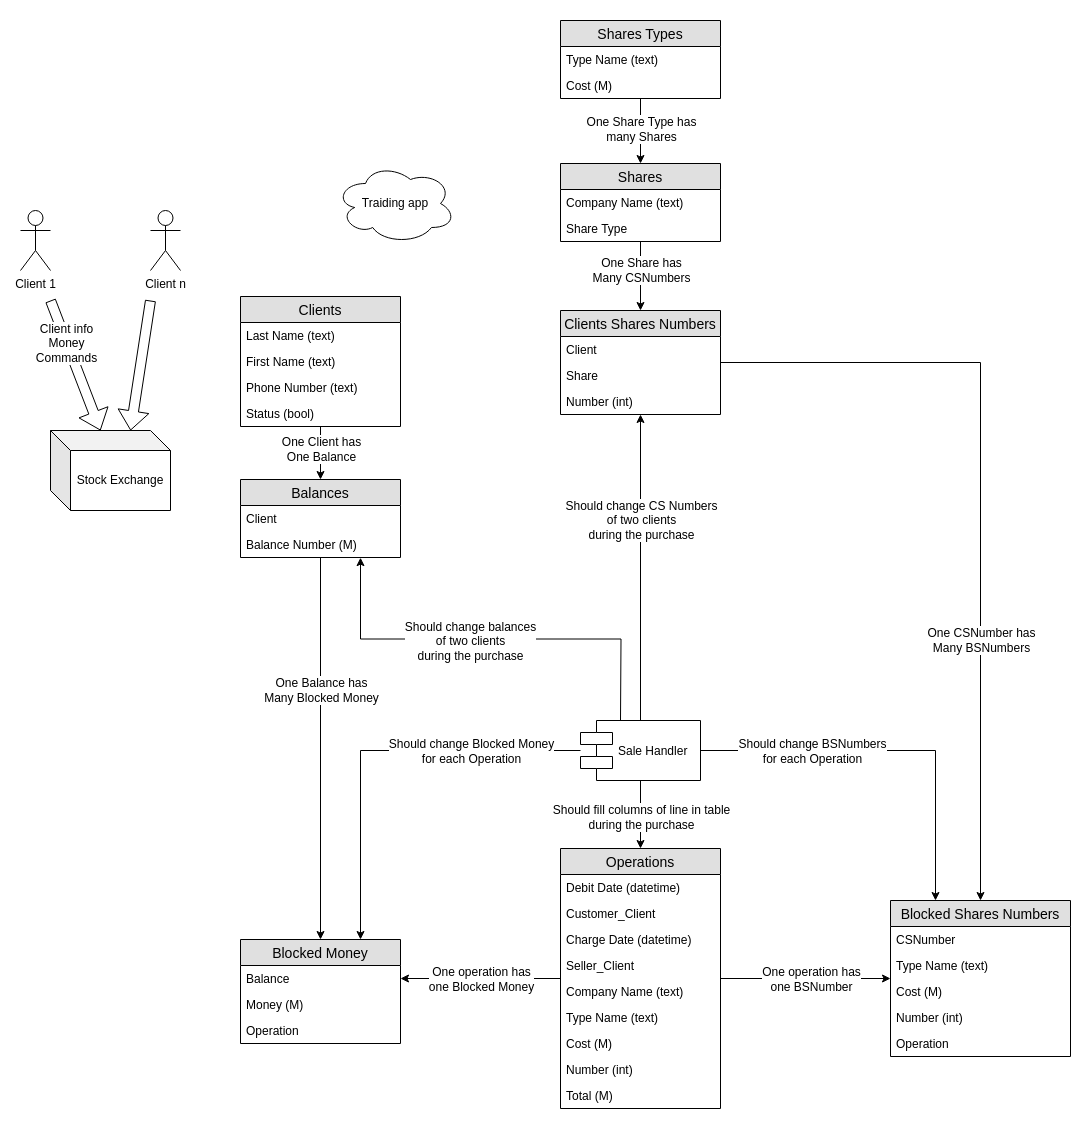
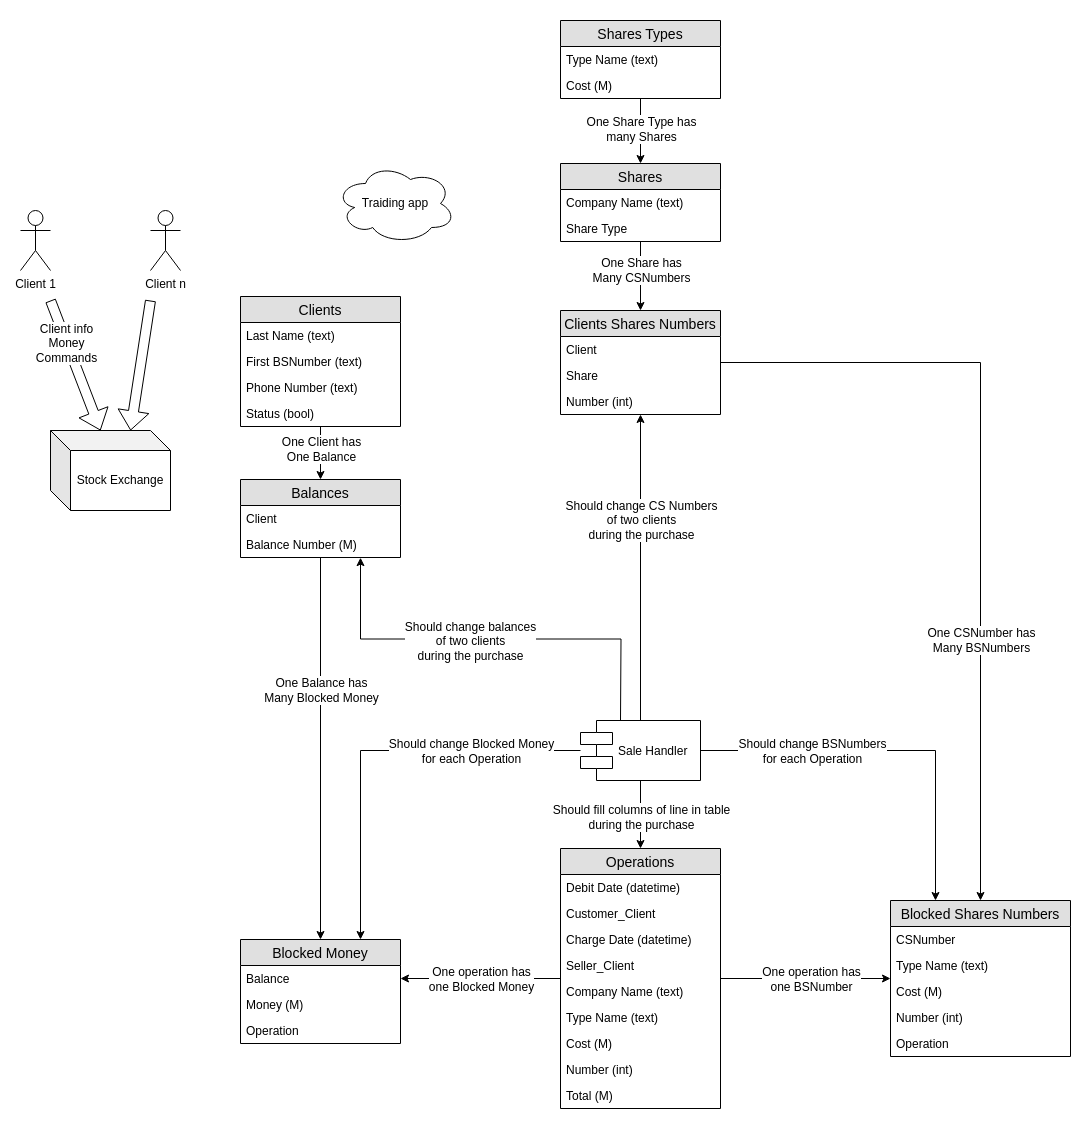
  <mxCell id="0" />
  <mxCell id="1" parent="0" />
  <mxCell id="2" value="Stock Exchange" style="shape=cube;whiteSpace=wrap;html=1;boundedLbl=1;backgroundOutline=1;darkOpacity=0.05;darkOpacity2=0.1;" vertex="1" parent="1"><mxGeometry x="50" y="430" width="120" height="80" as="geometry" /></mxCell>
  <mxCell id="3" value="&lt;div&gt;Client 1&lt;/div&gt;" style="shape=umlActor;verticalLabelPosition=bottom;labelBackgroundColor=#ffffff;verticalAlign=top;html=1;outlineConnect=0;" vertex="1" parent="1"><mxGeometry x="20" y="210" width="30" height="60" as="geometry" /></mxCell>
  <mxCell id="4" value="Client n" style="shape=umlActor;verticalLabelPosition=bottom;labelBackgroundColor=#ffffff;verticalAlign=top;html=1;outlineConnect=0;" vertex="1" parent="1"><mxGeometry x="150" y="210" width="30" height="60" as="geometry" /></mxCell>
  <mxCell id="5" value="" style="shape=flexArrow;endArrow=classic;html=1;entryX=0;entryY=0;entryDx=50;entryDy=0;entryPerimeter=0;" edge="1" parent="1" target="2"><mxGeometry width="50" height="50" relative="1" as="geometry"><mxPoint x="50" y="300" as="sourcePoint" /><mxPoint x="125" y="290" as="targetPoint" /></mxGeometry></mxCell>
  <mxCell id="6" value="&lt;div&gt;Client info&lt;/div&gt;&lt;div&gt;Money&lt;/div&gt;&lt;div&gt;Commands&lt;br&gt;&lt;/div&gt;" style="text;html=1;resizable=0;points=[];align=center;verticalAlign=middle;labelBackgroundColor=#ffffff;" vertex="1" connectable="0" parent="5"><mxGeometry x="-0.36" y="-1" relative="1" as="geometry"><mxPoint as="offset" /></mxGeometry></mxCell>
  <mxCell id="7" value="" style="shape=flexArrow;endArrow=classic;html=1;entryX=0.667;entryY=0;entryDx=0;entryDy=0;entryPerimeter=0;" edge="1" parent="1" target="2"><mxGeometry width="50" height="50" relative="1" as="geometry"><mxPoint x="150" y="300" as="sourcePoint" /><mxPoint x="250" y="340" as="targetPoint" /></mxGeometry></mxCell>
  <mxCell id="8" value="&lt;div&gt;Traiding app&lt;/div&gt;" style="ellipse;shape=cloud;whiteSpace=wrap;html=1;" vertex="1" parent="1"><mxGeometry x="335" y="163" width="120" height="80" as="geometry" /></mxCell>
  <mxCell id="9" style="edgeStyle=orthogonalEdgeStyle;rounded=0;orthogonalLoop=1;jettySize=auto;html=1;entryX=0.5;entryY=0;entryDx=0;entryDy=0;" edge="1" parent="1" source="11" target="18"><mxGeometry relative="1" as="geometry" /></mxCell>
  <mxCell id="10" value="&lt;div&gt;One Client has &lt;br&gt;&lt;/div&gt;&lt;div&gt;One Balance&lt;/div&gt;" style="text;html=1;resizable=0;points=[];align=center;verticalAlign=middle;labelBackgroundColor=#ffffff;" vertex="1" connectable="0" parent="9"><mxGeometry x="-0.256" y="-1" relative="1" as="geometry"><mxPoint x="1" y="2" as="offset" /></mxGeometry></mxCell>
  <mxCell id="11" value="Clients" style="swimlane;fontStyle=0;childLayout=stackLayout;horizontal=1;startSize=26;fillColor=#e0e0e0;horizontalStack=0;resizeParent=1;resizeParentMax=0;resizeLast=0;collapsible=1;marginBottom=0;swimlaneFillColor=#ffffff;align=center;fontSize=14;" vertex="1" parent="1"><mxGeometry x="240" y="296" width="160" height="130" as="geometry" /></mxCell>
  <mxCell id="12" value="Last Name (text)" style="text;strokeColor=none;fillColor=none;spacingLeft=4;spacingRight=4;overflow=hidden;rotatable=0;points=[[0,0.5],[1,0.5]];portConstraint=eastwest;fontSize=12;" vertex="1" parent="11"><mxGeometry y="26" width="160" height="26" as="geometry" /></mxCell>
- <mxCell id="13" value="First Name (text)" style="text;strokeColor=none;fillColor=none;spacingLeft=4;spacingRight=4;overflow=hidden;rotatable=0;points=[[0,0.5],[1,0.5]];portConstraint=eastwest;fontSize=12;" vertex="1" parent="11"><mxGeometry y="52" width="160" height="26" as="geometry" /></mxCell>
+ <mxCell id="13" value="First BSNumber (text)" style="text;strokeColor=none;fillColor=none;spacingLeft=4;spacingRight=4;overflow=hidden;rotatable=0;points=[[0,0.5],[1,0.5]];portConstraint=eastwest;fontSize=12;" vertex="1" parent="11"><mxGeometry y="52" width="160" height="26" as="geometry" /></mxCell>
  <mxCell id="14" value="Phone Number (text)" style="text;strokeColor=none;fillColor=none;spacingLeft=4;spacingRight=4;overflow=hidden;rotatable=0;points=[[0,0.5],[1,0.5]];portConstraint=eastwest;fontSize=12;" vertex="1" parent="11"><mxGeometry y="78" width="160" height="26" as="geometry" /></mxCell>
  <mxCell id="15" value="Status (bool)" style="text;strokeColor=none;fillColor=none;spacingLeft=4;spacingRight=4;overflow=hidden;rotatable=0;points=[[0,0.5],[1,0.5]];portConstraint=eastwest;fontSize=12;" vertex="1" parent="11"><mxGeometry y="104" width="160" height="26" as="geometry" /></mxCell>
  <mxCell id="16" style="edgeStyle=orthogonalEdgeStyle;rounded=0;orthogonalLoop=1;jettySize=auto;html=1;entryX=0.5;entryY=0;entryDx=0;entryDy=0;" edge="1" parent="1" source="18" target="62"><mxGeometry relative="1" as="geometry" /></mxCell>
  <mxCell id="17" value="&lt;div&gt;One Balance has&lt;/div&gt;&lt;div&gt;Many Blocked Money&lt;br&gt;&lt;/div&gt;" style="text;html=1;resizable=0;points=[];align=center;verticalAlign=middle;labelBackgroundColor=#ffffff;" vertex="1" connectable="0" parent="16"><mxGeometry x="-0.244" y="-1" relative="1" as="geometry"><mxPoint x="1" y="-12" as="offset" /></mxGeometry></mxCell>
  <mxCell id="18" value="Balances" style="swimlane;fontStyle=0;childLayout=stackLayout;horizontal=1;startSize=26;fillColor=#e0e0e0;horizontalStack=0;resizeParent=1;resizeParentMax=0;resizeLast=0;collapsible=1;marginBottom=0;swimlaneFillColor=#ffffff;align=center;fontSize=14;" vertex="1" parent="1"><mxGeometry x="240" y="479" width="160" height="78" as="geometry" /></mxCell>
  <mxCell id="19" value="Client" style="text;strokeColor=none;fillColor=none;spacingLeft=4;spacingRight=4;overflow=hidden;rotatable=0;points=[[0,0.5],[1,0.5]];portConstraint=eastwest;fontSize=12;" vertex="1" parent="18"><mxGeometry y="26" width="160" height="26" as="geometry" /></mxCell>
  <mxCell id="20" value="Balance Number (M)" style="text;strokeColor=none;fillColor=none;spacingLeft=4;spacingRight=4;overflow=hidden;rotatable=0;points=[[0,0.5],[1,0.5]];portConstraint=eastwest;fontSize=12;" vertex="1" parent="18"><mxGeometry y="52" width="160" height="26" as="geometry" /></mxCell>
  <mxCell id="21" style="edgeStyle=orthogonalEdgeStyle;rounded=0;orthogonalLoop=1;jettySize=auto;html=1;" edge="1" parent="1" source="23" target="66"><mxGeometry relative="1" as="geometry" /></mxCell>
  <mxCell id="22" value="&lt;div&gt;One CSNumber has&lt;/div&gt;&lt;div&gt;Many BSNumbers&lt;/div&gt;" style="text;html=1;resizable=0;points=[];align=center;verticalAlign=middle;labelBackgroundColor=#ffffff;" vertex="1" connectable="0" parent="21"><mxGeometry x="-0.078" y="1" relative="1" as="geometry"><mxPoint x="-1" y="169.5" as="offset" /></mxGeometry></mxCell>
  <mxCell id="23" value="Clients Shares Numbers" style="swimlane;fontStyle=0;childLayout=stackLayout;horizontal=1;startSize=26;fillColor=#e0e0e0;horizontalStack=0;resizeParent=1;resizeParentMax=0;resizeLast=0;collapsible=1;marginBottom=0;swimlaneFillColor=#ffffff;align=center;fontSize=14;" vertex="1" parent="1"><mxGeometry x="560" y="310" width="160" height="104" as="geometry" /></mxCell>
  <mxCell id="24" value="Client" style="text;strokeColor=none;fillColor=none;spacingLeft=4;spacingRight=4;overflow=hidden;rotatable=0;points=[[0,0.5],[1,0.5]];portConstraint=eastwest;fontSize=12;" vertex="1" parent="23"><mxGeometry y="26" width="160" height="26" as="geometry" /></mxCell>
  <mxCell id="25" value="Share" style="text;strokeColor=none;fillColor=none;spacingLeft=4;spacingRight=4;overflow=hidden;rotatable=0;points=[[0,0.5],[1,0.5]];portConstraint=eastwest;fontSize=12;" vertex="1" parent="23"><mxGeometry y="52" width="160" height="26" as="geometry" /></mxCell>
  <mxCell id="26" value="Number (int)" style="text;strokeColor=none;fillColor=none;spacingLeft=4;spacingRight=4;overflow=hidden;rotatable=0;points=[[0,0.5],[1,0.5]];portConstraint=eastwest;fontSize=12;" vertex="1" parent="23"><mxGeometry y="78" width="160" height="26" as="geometry" /></mxCell>
  <mxCell id="27" style="edgeStyle=orthogonalEdgeStyle;rounded=0;orthogonalLoop=1;jettySize=auto;html=1;" edge="1" parent="1" source="29" target="23"><mxGeometry relative="1" as="geometry" /></mxCell>
  <mxCell id="28" value="&lt;div&gt;One Share has &lt;br&gt;&lt;/div&gt;&lt;div&gt;Many CSNumbers&lt;br&gt;&lt;/div&gt;" style="text;html=1;resizable=0;points=[];align=center;verticalAlign=middle;labelBackgroundColor=#ffffff;" vertex="1" connectable="0" parent="27"><mxGeometry x="0.286" y="-1" relative="1" as="geometry"><mxPoint x="1" y="-16" as="offset" /></mxGeometry></mxCell>
  <mxCell id="29" value="Shares" style="swimlane;fontStyle=0;childLayout=stackLayout;horizontal=1;startSize=26;fillColor=#e0e0e0;horizontalStack=0;resizeParent=1;resizeParentMax=0;resizeLast=0;collapsible=1;marginBottom=0;swimlaneFillColor=#ffffff;align=center;fontSize=14;" vertex="1" parent="1"><mxGeometry x="560" y="163" width="160" height="78" as="geometry" /></mxCell>
  <mxCell id="30" value="Company Name (text)" style="text;strokeColor=none;fillColor=none;spacingLeft=4;spacingRight=4;overflow=hidden;rotatable=0;points=[[0,0.5],[1,0.5]];portConstraint=eastwest;fontSize=12;" vertex="1" parent="29"><mxGeometry y="26" width="160" height="26" as="geometry" /></mxCell>
  <mxCell id="31" value="Share Type" style="text;strokeColor=none;fillColor=none;spacingLeft=4;spacingRight=4;overflow=hidden;rotatable=0;points=[[0,0.5],[1,0.5]];portConstraint=eastwest;fontSize=12;" vertex="1" parent="29"><mxGeometry y="52" width="160" height="26" as="geometry" /></mxCell>
  <mxCell id="32" style="edgeStyle=orthogonalEdgeStyle;rounded=0;orthogonalLoop=1;jettySize=auto;html=1;" edge="1" parent="1" source="34" target="29"><mxGeometry relative="1" as="geometry" /></mxCell>
  <mxCell id="33" value="&lt;div&gt;One Share Type has &lt;br&gt;&lt;/div&gt;&lt;div&gt;many Shares&lt;/div&gt;" style="text;html=1;resizable=0;points=[];align=center;verticalAlign=middle;labelBackgroundColor=#ffffff;" vertex="1" connectable="0" parent="32"><mxGeometry x="0.306" y="-2" relative="1" as="geometry"><mxPoint x="2" y="-11.5" as="offset" /></mxGeometry></mxCell>
  <mxCell id="34" value="Shares Types" style="swimlane;fontStyle=0;childLayout=stackLayout;horizontal=1;startSize=26;fillColor=#e0e0e0;horizontalStack=0;resizeParent=1;resizeParentMax=0;resizeLast=0;collapsible=1;marginBottom=0;swimlaneFillColor=#ffffff;align=center;fontSize=14;" vertex="1" parent="1"><mxGeometry x="560" y="20" width="160" height="78" as="geometry" /></mxCell>
  <mxCell id="35" value="Type Name (text)" style="text;strokeColor=none;fillColor=none;spacingLeft=4;spacingRight=4;overflow=hidden;rotatable=0;points=[[0,0.5],[1,0.5]];portConstraint=eastwest;fontSize=12;" vertex="1" parent="34"><mxGeometry y="26" width="160" height="26" as="geometry" /></mxCell>
  <mxCell id="36" value="Cost (M)" style="text;strokeColor=none;fillColor=none;spacingLeft=4;spacingRight=4;overflow=hidden;rotatable=0;points=[[0,0.5],[1,0.5]];portConstraint=eastwest;fontSize=12;" vertex="1" parent="34"><mxGeometry y="52" width="160" height="26" as="geometry" /></mxCell>
  <mxCell id="37" style="edgeStyle=orthogonalEdgeStyle;rounded=0;orthogonalLoop=1;jettySize=auto;html=1;entryX=0.75;entryY=1.006;entryDx=0;entryDy=0;entryPerimeter=0;" edge="1" parent="1" target="20"><mxGeometry relative="1" as="geometry"><mxPoint x="620" y="720" as="sourcePoint" /></mxGeometry></mxCell>
  <mxCell id="38" value="&lt;div&gt;Should change balances &lt;br&gt;&lt;/div&gt;&lt;div&gt;of two clients&lt;br&gt;&lt;/div&gt;&lt;div&gt;during the purchase&lt;br&gt;&lt;/div&gt;" style="text;html=1;resizable=0;points=[];align=center;verticalAlign=middle;labelBackgroundColor=#ffffff;" vertex="1" connectable="0" parent="37"><mxGeometry x="0.156" y="-1" relative="1" as="geometry"><mxPoint x="12.5" y="3" as="offset" /></mxGeometry></mxCell>
  <mxCell id="39" style="edgeStyle=orthogonalEdgeStyle;rounded=0;orthogonalLoop=1;jettySize=auto;html=1;" edge="1" parent="1" source="47" target="23"><mxGeometry relative="1" as="geometry" /></mxCell>
  <mxCell id="40" value="&lt;div&gt;Should change CS Numbers &lt;br&gt;&lt;/div&gt;&lt;div&gt;of two clients&lt;br&gt;&lt;/div&gt;&lt;div&gt;during the purchase&lt;br&gt;&lt;/div&gt;" style="text;html=1;resizable=0;points=[];align=center;verticalAlign=middle;labelBackgroundColor=#ffffff;" vertex="1" connectable="0" parent="39"><mxGeometry x="0.789" y="-1" relative="1" as="geometry"><mxPoint x="-1" y="73.5" as="offset" /></mxGeometry></mxCell>
  <mxCell id="41" style="edgeStyle=orthogonalEdgeStyle;rounded=0;orthogonalLoop=1;jettySize=auto;html=1;" edge="1" parent="1" source="47" target="52"><mxGeometry relative="1" as="geometry" /></mxCell>
  <mxCell id="42" value="&lt;div&gt;Should fill columns of line in table &lt;br&gt;&lt;/div&gt;&lt;div&gt;during the purchase&lt;/div&gt;" style="text;html=1;resizable=0;points=[];align=center;verticalAlign=middle;labelBackgroundColor=#ffffff;" vertex="1" connectable="0" parent="41"><mxGeometry x="-0.197" y="-1" relative="1" as="geometry"><mxPoint x="1" y="9" as="offset" /></mxGeometry></mxCell>
  <mxCell id="43" style="edgeStyle=orthogonalEdgeStyle;rounded=0;orthogonalLoop=1;jettySize=auto;html=1;entryX=0.75;entryY=0;entryDx=0;entryDy=0;" edge="1" parent="1" source="47" target="62"><mxGeometry relative="1" as="geometry"><mxPoint x="380" y="909" as="targetPoint" /></mxGeometry></mxCell>
  <mxCell id="44" value="&lt;div&gt;Should change Blocked Money&lt;/div&gt;&lt;div&gt;for each Operation&lt;br&gt;&lt;/div&gt;" style="text;html=1;resizable=0;points=[];align=center;verticalAlign=middle;labelBackgroundColor=#ffffff;" vertex="1" connectable="0" parent="43"><mxGeometry x="-0.299" y="1" relative="1" as="geometry"><mxPoint x="33.5" y="-1" as="offset" /></mxGeometry></mxCell>
  <mxCell id="45" style="edgeStyle=orthogonalEdgeStyle;rounded=0;orthogonalLoop=1;jettySize=auto;html=1;entryX=0.25;entryY=0;entryDx=0;entryDy=0;" edge="1" parent="1" source="47" target="66"><mxGeometry relative="1" as="geometry" /></mxCell>
  <mxCell id="46" value="&lt;div&gt;Should change BSNumbers&lt;br&gt;&lt;/div&gt;&lt;div&gt;for each Operation&lt;br&gt;&lt;/div&gt;" style="text;html=1;resizable=0;points=[];align=center;verticalAlign=middle;labelBackgroundColor=#ffffff;" vertex="1" connectable="0" parent="45"><mxGeometry x="-0.334" y="1" relative="1" as="geometry"><mxPoint x="-16.5" y="1.5" as="offset" /></mxGeometry></mxCell>
  <mxCell id="47" value="Sale Handler" style="shape=component;align=left;spacingLeft=36;" vertex="1" parent="1"><mxGeometry x="580" y="720" width="120" height="60" as="geometry" /></mxCell>
  <mxCell id="48" style="edgeStyle=orthogonalEdgeStyle;rounded=0;orthogonalLoop=1;jettySize=auto;html=1;entryX=1;entryY=0.5;entryDx=0;entryDy=0;" edge="1" parent="1" source="52" target="63"><mxGeometry relative="1" as="geometry" /></mxCell>
  <mxCell id="49" value="&lt;div&gt;One operation has&lt;/div&gt;&lt;div&gt;one Blocked Money&lt;br&gt;&lt;/div&gt;" style="text;html=1;resizable=0;points=[];align=center;verticalAlign=middle;labelBackgroundColor=#ffffff;" vertex="1" connectable="0" parent="48"><mxGeometry x="0.229" relative="1" as="geometry"><mxPoint x="18.5" as="offset" /></mxGeometry></mxCell>
  <mxCell id="50" style="edgeStyle=orthogonalEdgeStyle;rounded=0;orthogonalLoop=1;jettySize=auto;html=1;" edge="1" parent="1" source="52" target="66"><mxGeometry relative="1" as="geometry" /></mxCell>
  <mxCell id="51" value="&lt;div&gt;One operation has&lt;/div&gt;&lt;div&gt;one BSNumber&lt;br&gt;&lt;/div&gt;" style="text;html=1;resizable=0;points=[];align=center;verticalAlign=middle;labelBackgroundColor=#ffffff;" vertex="1" connectable="0" parent="50"><mxGeometry x="-0.294" y="-2" relative="1" as="geometry"><mxPoint x="30" y="-2" as="offset" /></mxGeometry></mxCell>
  <mxCell id="52" value="Operations" style="swimlane;fontStyle=0;childLayout=stackLayout;horizontal=1;startSize=26;fillColor=#e0e0e0;horizontalStack=0;resizeParent=1;resizeParentMax=0;resizeLast=0;collapsible=1;marginBottom=0;swimlaneFillColor=#ffffff;align=center;fontSize=14;" vertex="1" parent="1"><mxGeometry x="560" y="848" width="160" height="260" as="geometry" /></mxCell>
  <mxCell id="53" value="Debit Date (datetime)" style="text;strokeColor=none;fillColor=none;spacingLeft=4;spacingRight=4;overflow=hidden;rotatable=0;points=[[0,0.5],[1,0.5]];portConstraint=eastwest;fontSize=12;" vertex="1" parent="52"><mxGeometry y="26" width="160" height="26" as="geometry" /></mxCell>
  <mxCell id="54" value="Customer_Client" style="text;strokeColor=none;fillColor=none;spacingLeft=4;spacingRight=4;overflow=hidden;rotatable=0;points=[[0,0.5],[1,0.5]];portConstraint=eastwest;fontSize=12;" vertex="1" parent="52"><mxGeometry y="52" width="160" height="26" as="geometry" /></mxCell>
  <mxCell id="55" value="Charge Date (datetime)" style="text;strokeColor=none;fillColor=none;spacingLeft=4;spacingRight=4;overflow=hidden;rotatable=0;points=[[0,0.5],[1,0.5]];portConstraint=eastwest;fontSize=12;" vertex="1" parent="52"><mxGeometry y="78" width="160" height="26" as="geometry" /></mxCell>
  <mxCell id="56" value="Seller_Client" style="text;strokeColor=none;fillColor=none;spacingLeft=4;spacingRight=4;overflow=hidden;rotatable=0;points=[[0,0.5],[1,0.5]];portConstraint=eastwest;fontSize=12;" vertex="1" parent="52"><mxGeometry y="104" width="160" height="26" as="geometry" /></mxCell>
  <mxCell id="57" value="Company Name (text)" style="text;strokeColor=none;fillColor=none;spacingLeft=4;spacingRight=4;overflow=hidden;rotatable=0;points=[[0,0.5],[1,0.5]];portConstraint=eastwest;fontSize=12;" vertex="1" parent="52"><mxGeometry y="130" width="160" height="26" as="geometry" /></mxCell>
  <mxCell id="58" value="Type Name (text)" style="text;strokeColor=none;fillColor=none;spacingLeft=4;spacingRight=4;overflow=hidden;rotatable=0;points=[[0,0.5],[1,0.5]];portConstraint=eastwest;fontSize=12;" vertex="1" parent="52"><mxGeometry y="156" width="160" height="26" as="geometry" /></mxCell>
  <mxCell id="59" value="Cost (M)" style="text;strokeColor=none;fillColor=none;spacingLeft=4;spacingRight=4;overflow=hidden;rotatable=0;points=[[0,0.5],[1,0.5]];portConstraint=eastwest;fontSize=12;" vertex="1" parent="52"><mxGeometry y="182" width="160" height="26" as="geometry" /></mxCell>
  <mxCell id="60" value="Number (int)" style="text;strokeColor=none;fillColor=none;spacingLeft=4;spacingRight=4;overflow=hidden;rotatable=0;points=[[0,0.5],[1,0.5]];portConstraint=eastwest;fontSize=12;" vertex="1" parent="52"><mxGeometry y="208" width="160" height="26" as="geometry" /></mxCell>
  <mxCell id="61" value="Total (M)" style="text;strokeColor=none;fillColor=none;spacingLeft=4;spacingRight=4;overflow=hidden;rotatable=0;points=[[0,0.5],[1,0.5]];portConstraint=eastwest;fontSize=12;" vertex="1" parent="52"><mxGeometry y="234" width="160" height="26" as="geometry" /></mxCell>
  <mxCell id="62" value="Blocked Money" style="swimlane;fontStyle=0;childLayout=stackLayout;horizontal=1;startSize=26;fillColor=#e0e0e0;horizontalStack=0;resizeParent=1;resizeParentMax=0;resizeLast=0;collapsible=1;marginBottom=0;swimlaneFillColor=#ffffff;align=center;fontSize=14;" vertex="1" parent="1"><mxGeometry x="240" y="939" width="160" height="104" as="geometry" /></mxCell>
  <mxCell id="63" value="Balance" style="text;strokeColor=none;fillColor=none;spacingLeft=4;spacingRight=4;overflow=hidden;rotatable=0;points=[[0,0.5],[1,0.5]];portConstraint=eastwest;fontSize=12;" vertex="1" parent="62"><mxGeometry y="26" width="160" height="26" as="geometry" /></mxCell>
  <mxCell id="64" value="Money (M)" style="text;strokeColor=none;fillColor=none;spacingLeft=4;spacingRight=4;overflow=hidden;rotatable=0;points=[[0,0.5],[1,0.5]];portConstraint=eastwest;fontSize=12;" vertex="1" parent="62"><mxGeometry y="52" width="160" height="26" as="geometry" /></mxCell>
  <mxCell id="65" value="Operation" style="text;strokeColor=none;fillColor=none;spacingLeft=4;spacingRight=4;overflow=hidden;rotatable=0;points=[[0,0.5],[1,0.5]];portConstraint=eastwest;fontSize=12;" vertex="1" parent="62"><mxGeometry y="78" width="160" height="26" as="geometry" /></mxCell>
  <mxCell id="66" value="Blocked Shares Numbers" style="swimlane;fontStyle=0;childLayout=stackLayout;horizontal=1;startSize=26;fillColor=#e0e0e0;horizontalStack=0;resizeParent=1;resizeParentMax=0;resizeLast=0;collapsible=1;marginBottom=0;swimlaneFillColor=#ffffff;align=center;fontSize=14;" vertex="1" parent="1"><mxGeometry x="890" y="900" width="180" height="156" as="geometry" /></mxCell>
  <mxCell id="67" value="CSNumber" style="text;strokeColor=none;fillColor=none;spacingLeft=4;spacingRight=4;overflow=hidden;rotatable=0;points=[[0,0.5],[1,0.5]];portConstraint=eastwest;fontSize=12;" vertex="1" parent="66"><mxGeometry y="26" width="180" height="26" as="geometry" /></mxCell>
  <mxCell id="68" value="Type Name (text)" style="text;strokeColor=none;fillColor=none;spacingLeft=4;spacingRight=4;overflow=hidden;rotatable=0;points=[[0,0.5],[1,0.5]];portConstraint=eastwest;fontSize=12;" vertex="1" parent="66"><mxGeometry y="52" width="180" height="26" as="geometry" /></mxCell>
  <mxCell id="69" value="Cost (M)" style="text;strokeColor=none;fillColor=none;spacingLeft=4;spacingRight=4;overflow=hidden;rotatable=0;points=[[0,0.5],[1,0.5]];portConstraint=eastwest;fontSize=12;" vertex="1" parent="66"><mxGeometry y="78" width="180" height="26" as="geometry" /></mxCell>
  <mxCell id="70" value="Number (int)" style="text;strokeColor=none;fillColor=none;spacingLeft=4;spacingRight=4;overflow=hidden;rotatable=0;points=[[0,0.5],[1,0.5]];portConstraint=eastwest;fontSize=12;" vertex="1" parent="66"><mxGeometry y="104" width="180" height="26" as="geometry" /></mxCell>
  <mxCell id="71" value="Operation" style="text;strokeColor=none;fillColor=none;spacingLeft=4;spacingRight=4;overflow=hidden;rotatable=0;points=[[0,0.5],[1,0.5]];portConstraint=eastwest;fontSize=12;" vertex="1" parent="66"><mxGeometry y="130" width="180" height="26" as="geometry" /></mxCell>
